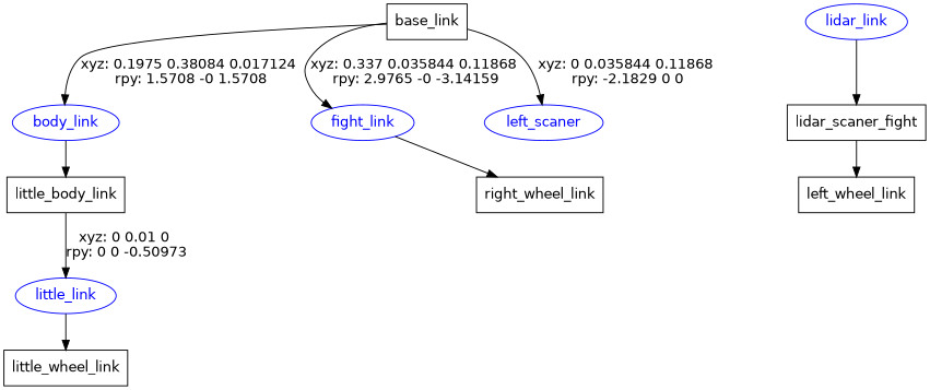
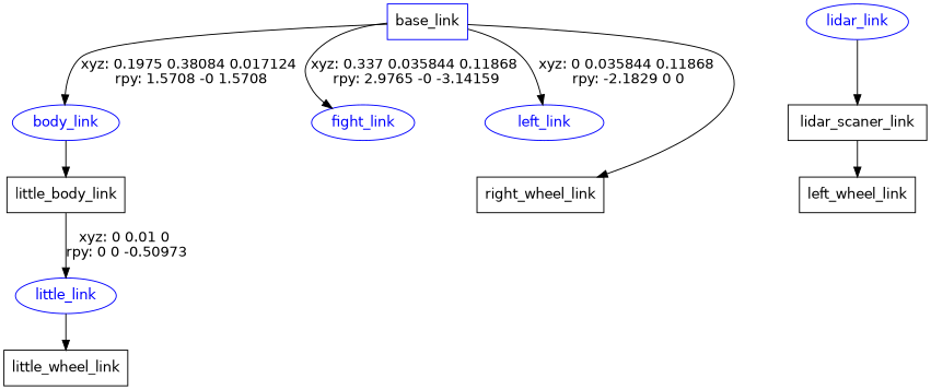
  digraph {
    fontname="DejaVu Sans"
    node [fontname="DejaVu Sans" shape=box]
    edge [fontname="DejaVu Sans"]
-   n1 [label=base_link]
+   n1 [label=base_link color=blue]
    body_link [color=blue fontcolor=blue shape=ellipse]
    fight_link [color=blue fontcolor=blue shape=ellipse]
-   left_link [color=blue fontcolor=blue shape=ellipse label=left_scaner]
+   left_link [color=blue fontcolor=blue shape=ellipse]
    n5 [label=little_body_link]
    n6 [label=right_wheel_link]
    lidar_link [color=blue fontcolor=blue shape=ellipse]
-   n8 [label=lidar_scaner_fight]
+   n8 [label=lidar_scaner_link]
    little_link [color=blue fontcolor=blue shape=ellipse]
    n10 [label=little_wheel_link]
    n11 [label=left_wheel_link]
    n1 -> body_link [label="xyz: 0.1975 0.38084 0.017124 \nrpy: 1.5708 -0 1.5708"]
    n1 -> fight_link [label="xyz: 0.337 0.035844 0.11868 \nrpy: 2.9765 -0 -3.14159"]
    n1 -> left_link [label="xyz: 0 0.035844 0.11868 \nrpy: -2.1829 0 0"]
    body_link -> n5
-   fight_link -> n6
+   n1 -> n6
    n5 -> little_link [label="xyz: 0 0.01 0 \nrpy: 0 0 -0.50973"]
    lidar_link -> n8
    n8 -> n11
    little_link -> n10
  }
